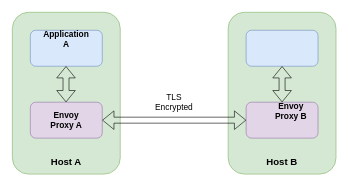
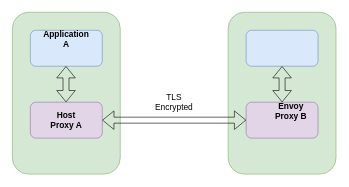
  <mxCell id="0" />
  <mxCell id="1" parent="0" />
  <mxCell id="2" value="" style="rounded=1;whiteSpace=wrap;html=1;fillColor=#d5e8d4;strokeColor=#82b366;" vertex="1" parent="1"><mxGeometry x="380" y="20" width="180" height="270" as="geometry" /></mxCell>
  <mxCell id="3" value="" style="rounded=1;whiteSpace=wrap;html=1;fillColor=#d5e8d4;strokeColor=#82b366;" vertex="1" parent="1"><mxGeometry x="20" y="20" width="180" height="270" as="geometry" /></mxCell>
  <mxCell id="4" value="" style="rounded=1;whiteSpace=wrap;html=1;fillColor=#dae8fc;strokeColor=#6c8ebf;" vertex="1" parent="1"><mxGeometry x="50" y="50" width="120" height="60" as="geometry" /></mxCell>
  <mxCell id="5" value="" style="rounded=1;whiteSpace=wrap;html=1;fillColor=#e1d5e7;strokeColor=#9673a6;" vertex="1" parent="1"><mxGeometry x="50" y="170" width="120" height="60" as="geometry" /></mxCell>
  <mxCell id="6" value="" style="rounded=1;whiteSpace=wrap;html=1;fillColor=#dae8fc;strokeColor=#6c8ebf;" vertex="1" parent="1"><mxGeometry x="410" y="50" width="120" height="60" as="geometry" /></mxCell>
  <mxCell id="7" value="" style="rounded=1;whiteSpace=wrap;html=1;fillColor=#e1d5e7;strokeColor=#9673a6;" vertex="1" parent="1"><mxGeometry x="410" y="170" width="120" height="60" as="geometry" /></mxCell>
- <mxCell id="8" value="&lt;b&gt;&lt;font style=&quot;font-size: 16px&quot;&gt;Host A&lt;/font&gt;&lt;/b&gt;" style="text;html=1;strokeColor=none;fillColor=none;align=center;verticalAlign=middle;whiteSpace=wrap;rounded=0;" vertex="1" parent="1"><mxGeometry x="80" y="260" width="60" height="20" as="geometry" /></mxCell>
- <mxCell id="9" value="&lt;b&gt;&lt;font style=&quot;font-size: 16px&quot;&gt;Host B&lt;/font&gt;&lt;/b&gt;" style="text;html=1;strokeColor=none;fillColor=none;align=center;verticalAlign=middle;whiteSpace=wrap;rounded=0;" vertex="1" parent="1"><mxGeometry x="440" y="260" width="60" height="20" as="geometry" /></mxCell>
  <mxCell id="10" value="&lt;b&gt;&lt;font style=&quot;font-size: 14px&quot;&gt;Application A&lt;/font&gt;&lt;/b&gt;" style="text;html=1;strokeColor=none;fillColor=none;align=center;verticalAlign=middle;whiteSpace=wrap;rounded=0;" vertex="1" parent="1"><mxGeometry x="80" y="55" width="60" height="20" as="geometry" /></mxCell>
- <mxCell id="11" value="&lt;b&gt;&lt;font style=&quot;font-size: 14px&quot;&gt;Envoy Proxy A&lt;/font&gt;&lt;/b&gt;" style="text;html=1;strokeColor=none;fillColor=none;align=center;verticalAlign=middle;whiteSpace=wrap;rounded=0;" vertex="1" parent="1"><mxGeometry x="80" y="190" width="60" height="20" as="geometry" /></mxCell>
+ <mxCell id="11" value="&lt;b&gt;&lt;font style=&quot;font-size: 14px&quot;&gt;Host Proxy A&lt;/font&gt;&lt;/b&gt;" style="text;html=1;strokeColor=none;fillColor=none;align=center;verticalAlign=middle;whiteSpace=wrap;rounded=0;" vertex="1" parent="1"><mxGeometry x="80" y="190" width="60" height="20" as="geometry" /></mxCell>
  <mxCell id="12" value="&lt;b&gt;&lt;font style=&quot;font-size: 14px&quot;&gt;Envoy Proxy B&lt;/font&gt;&lt;/b&gt;" style="text;html=1;strokeColor=none;fillColor=none;align=center;verticalAlign=middle;whiteSpace=wrap;rounded=0;" vertex="1" parent="1"><mxGeometry x="455" y="175" width="60" height="20" as="geometry" /></mxCell>
  <mxCell id="13" value="" style="shape=flexArrow;endArrow=classic;startArrow=classic;html=1;exitX=1;exitY=0.5;exitDx=0;exitDy=0;entryX=0;entryY=0.5;entryDx=0;entryDy=0;" edge="1" parent="1" source="5" target="7"><mxGeometry width="50" height="50" relative="1" as="geometry"><mxPoint x="270" y="430" as="sourcePoint" /><mxPoint x="320" y="380" as="targetPoint" /></mxGeometry></mxCell>
  <mxCell id="14" value="" style="shape=flexArrow;endArrow=classic;startArrow=classic;html=1;exitX=0.5;exitY=0;exitDx=0;exitDy=0;entryX=0.5;entryY=1;entryDx=0;entryDy=0;" edge="1" parent="1" source="7" target="6"><mxGeometry width="50" height="50" relative="1" as="geometry"><mxPoint x="380" y="330" as="sourcePoint" /><mxPoint x="430" y="280" as="targetPoint" /></mxGeometry></mxCell>
  <mxCell id="15" value="" style="shape=flexArrow;endArrow=classic;startArrow=classic;html=1;exitX=0.5;exitY=0;exitDx=0;exitDy=0;entryX=0.5;entryY=1;entryDx=0;entryDy=0;" edge="1" parent="1"><mxGeometry width="50" height="50" relative="1" as="geometry"><mxPoint x="109.5" y="170" as="sourcePoint" /><mxPoint x="109.5" y="110" as="targetPoint" /></mxGeometry></mxCell>
  <mxCell id="16" value="&lt;font style=&quot;font-size: 14px&quot;&gt;TLS Encrypted&lt;/font&gt;" style="text;html=1;strokeColor=none;fillColor=none;align=center;verticalAlign=middle;whiteSpace=wrap;rounded=0;" vertex="1" parent="1"><mxGeometry x="270" y="160" width="40" height="20" as="geometry" /></mxCell>
